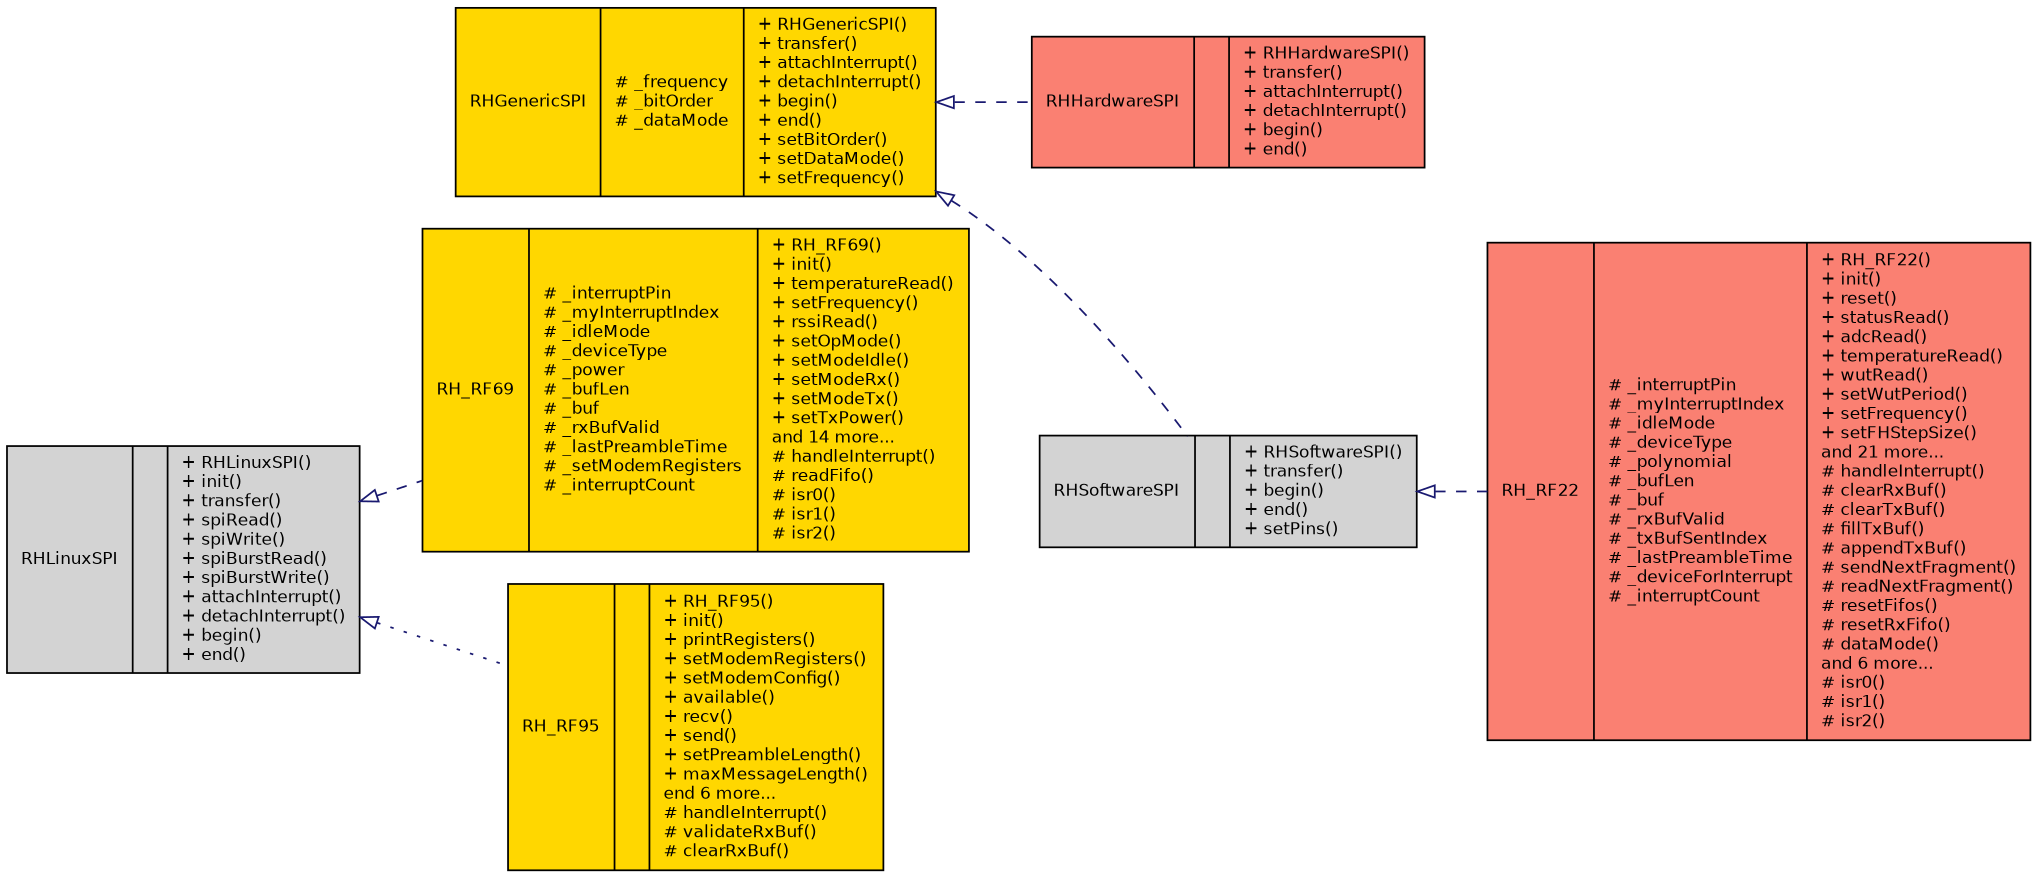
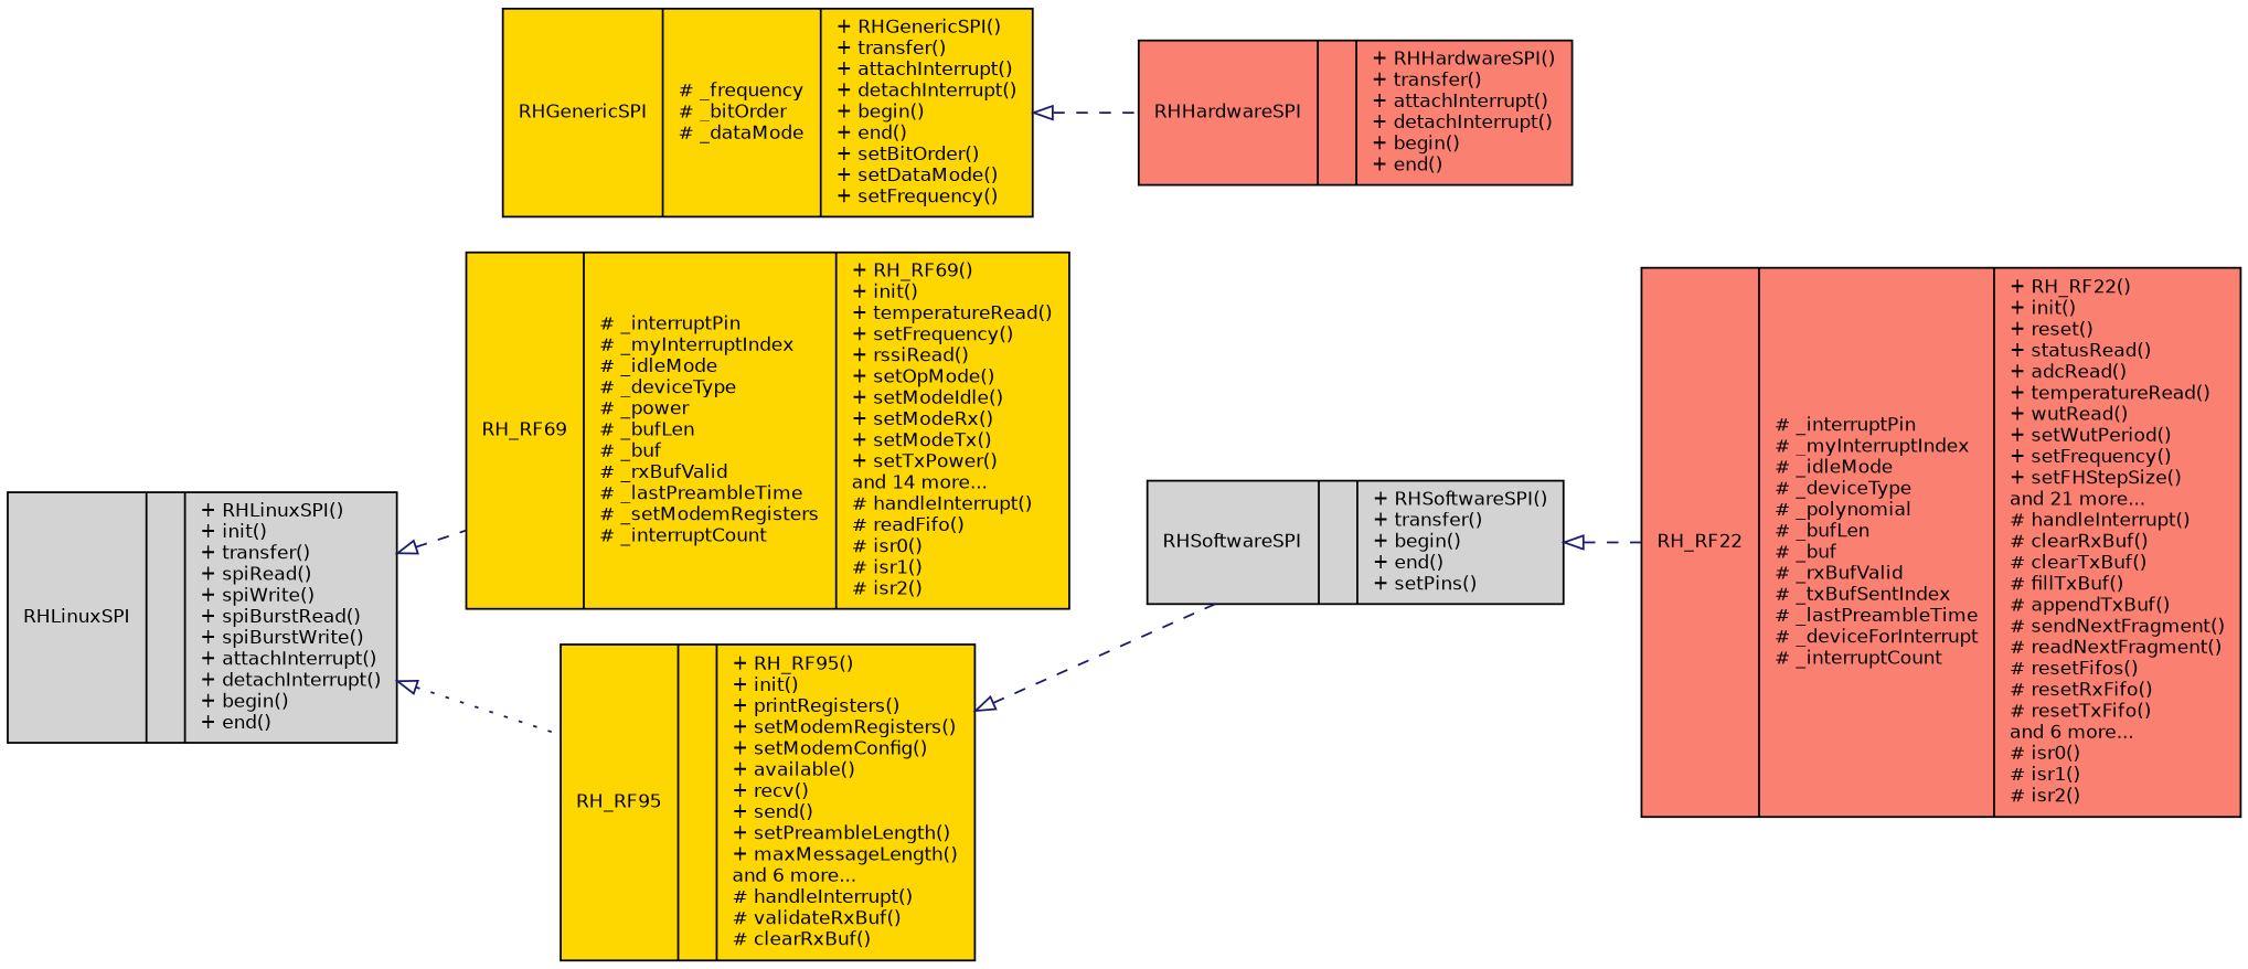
  digraph {
    rankdir=LR
    node [color=black fillcolor=gold fontname=Helvetica fontsize=10 shape=record style=filled]
    edge [arrowtail=onormal color=midnightblue dir=back fontname=Helvetica fontsize=10 labelfontname=Helvetica labelfontsize=10 style=dashed]
    n1 [fontcolor=black height=0.2 label="{RHGenericSPI\n|# _frequency\l# _bitOrder\l# _dataMode\l|+ RHGenericSPI()\l+ transfer()\l+ attachInterrupt()\l+ detachInterrupt()\l+ begin()\l+ end()\l+ setBitOrder()\l+ setDataMode()\l+ setFrequency()\l}" width=0.4]
    n2 [fillcolor=salmon height=0.2 label="{RHHardwareSPI\n||+ RHHardwareSPI()\l+ transfer()\l+ attachInterrupt()\l+ detachInterrupt()\l+ begin()\l+ end()\l}" width=0.4]
    n3 [fillcolor=lightgrey height=0.2 label="{RHSoftwareSPI\n||+ RHSoftwareSPI()\l+ transfer()\l+ begin()\l+ end()\l+ setPins()\l}" width=0.4]
    n4 [fillcolor=lightgrey height=0.2 label="{RHLinuxSPI\n||+ RHLinuxSPI()\l+ init()\l+ transfer()\l+ spiRead()\l+ spiWrite()\l+ spiBurstRead()\l+ spiBurstWrite()\l+ attachInterrupt()\l+ detachInterrupt()\l+ begin()\l+ end()\l}" width=0.4]
    n5 [height=0.2 label="{RH_RF69\n|# _interruptPin\l# _myInterruptIndex\l# _idleMode\l# _deviceType\l# _power\l# _bufLen\l# _buf\l# _rxBufValid\l# _lastPreambleTime\l# _setModemRegisters\l# _interruptCount\l|+ RH_RF69()\l+ init()\l+ temperatureRead()\l+ setFrequency()\l+ rssiRead()\l+ setOpMode()\l+ setModeIdle()\l+ setModeRx()\l+ setModeTx()\l+ setTxPower()\land 14 more...\l# handleInterrupt()\l# readFifo()\l# isr0()\l# isr1()\l# isr2()\l}" width=0.4]
-   n6 [height=0.2 label="{RH_RF95\n||+ RH_RF95()\l+ init()\l+ printRegisters()\l+ setModemRegisters()\l+ setModemConfig()\l+ available()\l+ recv()\l+ send()\l+ setPreambleLength()\l+ maxMessageLength()\lend 6 more...\l# handleInterrupt()\l# validateRxBuf()\l# clearRxBuf()\l}" width=0.4]
-   n7 [fillcolor=salmon height=0.2 label="{RH_RF22\n|# _interruptPin\l# _myInterruptIndex\l# _idleMode\l# _deviceType\l# _polynomial\l# _bufLen\l# _buf\l# _rxBufValid\l# _txBufSentIndex\l# _lastPreambleTime\l# _deviceForInterrupt\l# _interruptCount\l|+ RH_RF22()\l+ init()\l+ reset()\l+ statusRead()\l+ adcRead()\l+ temperatureRead()\l+ wutRead()\l+ setWutPeriod()\l+ setFrequency()\l+ setFHStepSize()\land 21 more...\l# handleInterrupt()\l# clearRxBuf()\l# clearTxBuf()\l# fillTxBuf()\l# appendTxBuf()\l# sendNextFragment()\l# readNextFragment()\l# resetFifos()\l# resetRxFifo()\l# dataMode()\land 6 more...\l# isr0()\l# isr1()\l# isr2()\l}" width=0.4]
+   n6 [height=0.2 label="{RH_RF95\n||+ RH_RF95()\l+ init()\l+ printRegisters()\l+ setModemRegisters()\l+ setModemConfig()\l+ available()\l+ recv()\l+ send()\l+ setPreambleLength()\l+ maxMessageLength()\land 6 more...\l# handleInterrupt()\l# validateRxBuf()\l# clearRxBuf()\l}" width=0.4]
+   n7 [fillcolor=salmon height=0.2 label="{RH_RF22\n|# _interruptPin\l# _myInterruptIndex\l# _idleMode\l# _deviceType\l# _polynomial\l# _bufLen\l# _buf\l# _rxBufValid\l# _txBufSentIndex\l# _lastPreambleTime\l# _deviceForInterrupt\l# _interruptCount\l|+ RH_RF22()\l+ init()\l+ reset()\l+ statusRead()\l+ adcRead()\l+ temperatureRead()\l+ wutRead()\l+ setWutPeriod()\l+ setFrequency()\l+ setFHStepSize()\land 21 more...\l# handleInterrupt()\l# clearRxBuf()\l# clearTxBuf()\l# fillTxBuf()\l# appendTxBuf()\l# sendNextFragment()\l# readNextFragment()\l# resetFifos()\l# resetRxFifo()\l# resetTxFifo()\land 6 more...\l# isr0()\l# isr1()\l# isr2()\l}" width=0.4]
    n1 -> n2
-   n1 -> n3
+   n6 -> n3
    n3 -> n7
    n4 -> n5
    n4 -> n6 [style=dotted]
  }
